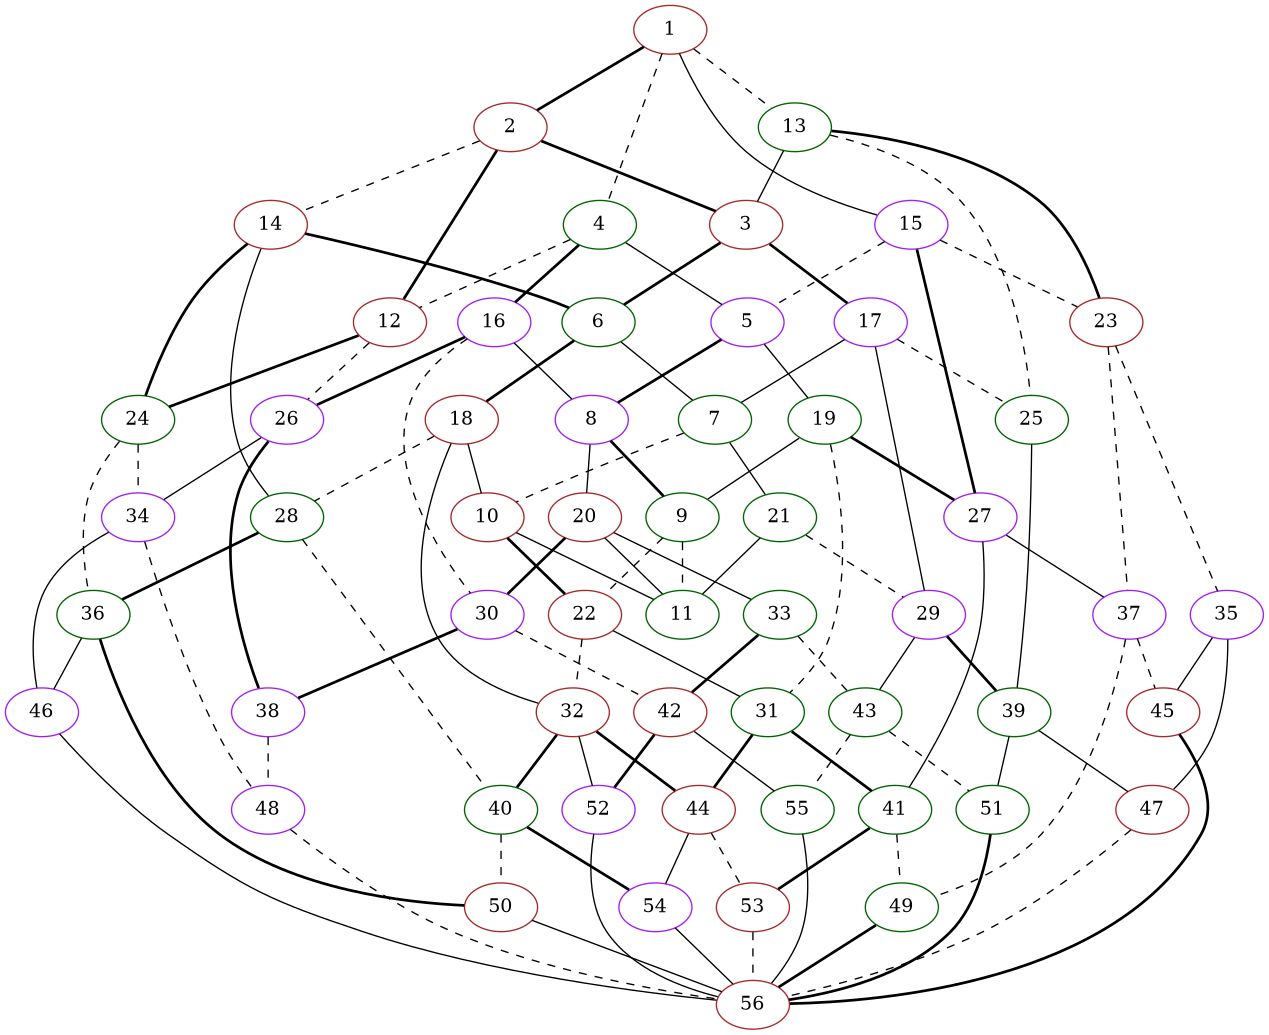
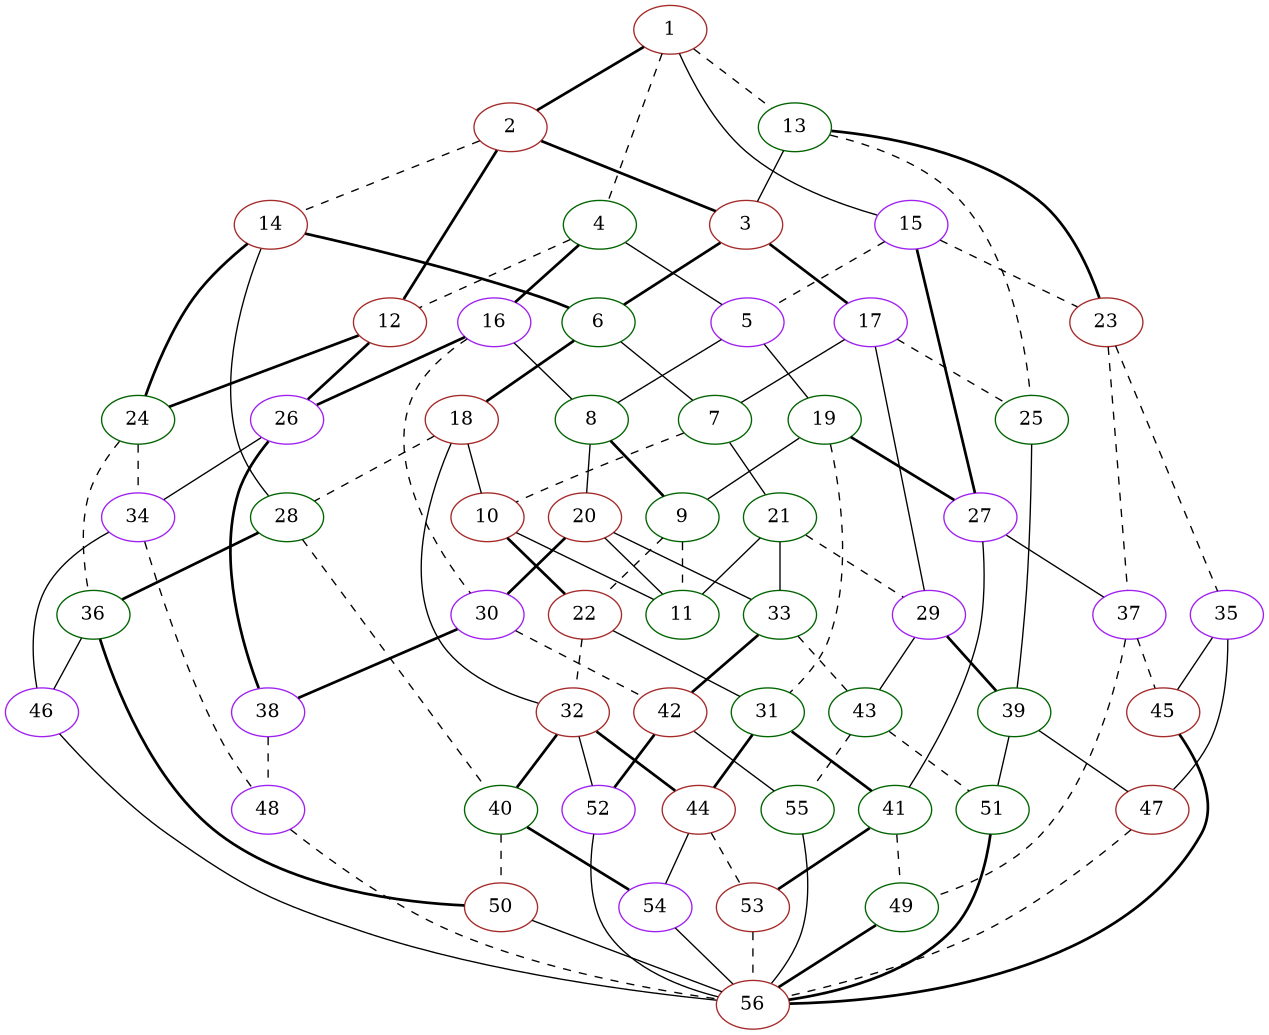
  graph {
    node [color=darkgreen]
    edge [style=solid]
    1 [color=brown]
    2 [color=brown]
    4
    13
    15 [color=purple]
    3 [color=brown]
    12 [color=brown]
    14 [color=brown]
    5 [color=purple]
    16 [color=purple]
    23 [color=brown]
    25
    27 [color=purple]
    6
    17 [color=purple]
    24
    26 [color=purple]
    28
-   8 [color=purple]
+   8
    19
    30 [color=purple]
    35 [color=purple]
    37 [color=purple]
    39
    41
    7
    18 [color=brown]
    29 [color=purple]
    34 [color=purple]
    36
    38 [color=purple]
    40
    9
    20 [color=brown]
    31
    42 [color=brown]
    45 [color=brown]
    47 [color=brown]
    49
    51
    53 [color=brown]
    10 [color=brown]
    21
    32 [color=brown]
    43
    46 [color=purple]
    48 [color=purple]
    50 [color=brown]
    54 [color=purple]
    11
    22 [color=brown]
    33
    44 [color=brown]
    52 [color=purple]
    55
    56 [color=brown]
    1 -- 2 [style=bold]
    1 -- 4 [style=dashed]
    1 -- 13 [style=dashed]
    1 -- 15
    2 -- 3 [style=bold]
    2 -- 12 [style=bold]
    2 -- 14 [style=dashed]
    4 -- 12 [style=dashed]
    4 -- 5
    4 -- 16 [style=bold]
    13 -- 3
    13 -- 23 [style=bold]
    13 -- 25 [style=dashed]
    15 -- 5 [style=dashed]
    15 -- 23 [style=dashed]
    15 -- 27 [style=bold]
    3 -- 6 [style=bold]
    3 -- 17 [style=bold]
    12 -- 24 [style=bold]
-   12 -- 26 [style=dashed]
+   12 -- 26 [style=bold]
    14 -- 6 [style=bold]
    14 -- 24 [style=bold]
    14 -- 28
-   5 -- 8 [style=bold]
+   5 -- 8
    5 -- 19
    16 -- 26 [style=bold]
    16 -- 8
    16 -- 30 [style=dashed]
    23 -- 35 [style=dashed]
    23 -- 37 [style=dashed]
    25 -- 39
    27 -- 37
    27 -- 41
    6 -- 7
    6 -- 18 [style=bold]
    17 -- 25 [style=dashed]
    17 -- 7
    17 -- 29
    24 -- 34 [style=dashed]
    24 -- 36 [style=dashed]
    26 -- 34
    26 -- 38 [style=bold]
    28 -- 36 [style=bold]
    28 -- 40 [style=dashed]
    8 -- 9 [style=bold]
    8 -- 20
    19 -- 27 [style=bold]
    19 -- 9
    19 -- 31 [style=dashed]
    30 -- 38 [style=bold]
    30 -- 42 [style=dashed]
    35 -- 45
    35 -- 47
    37 -- 45 [style=dashed]
    37 -- 49 [style=dashed]
    39 -- 47
    39 -- 51
    41 -- 49 [style=dashed]
    41 -- 53 [style=bold]
    7 -- 10 [style=dashed]
    7 -- 21
    18 -- 28 [style=dashed]
    18 -- 10
    18 -- 32
    29 -- 39 [style=bold]
    29 -- 43
    34 -- 46
    34 -- 48 [style=dashed]
    36 -- 46
    36 -- 50 [style=bold]
    38 -- 48 [style=dashed]
    40 -- 50 [style=dashed]
    40 -- 54 [style=bold]
    9 -- 11 [style=dashed]
    9 -- 22 [style=dashed]
    20 -- 30 [style=bold]
    20 -- 11
    20 -- 33
    31 -- 41 [style=bold]
    31 -- 44 [style=bold]
    42 -- 52 [style=bold]
    42 -- 55
    45 -- 56 [style=bold]
    47 -- 56 [style=dashed]
    49 -- 56 [style=bold]
    51 -- 56 [style=bold]
    53 -- 56 [style=dashed]
    10 -- 11
    10 -- 22 [style=bold]
    21 -- 29 [style=dashed]
    21 -- 11
+   21 -- 33
    32 -- 40 [style=bold]
    32 -- 44 [style=bold]
    32 -- 52
    43 -- 51 [style=dashed]
    43 -- 55 [style=dashed]
    46 -- 56
    48 -- 56 [style=dashed]
    50 -- 56
    54 -- 56
    22 -- 31
    22 -- 32 [style=dashed]
    33 -- 42 [style=bold]
    33 -- 43 [style=dashed]
    44 -- 53 [style=dashed]
    44 -- 54
    52 -- 56
    55 -- 56
  }
